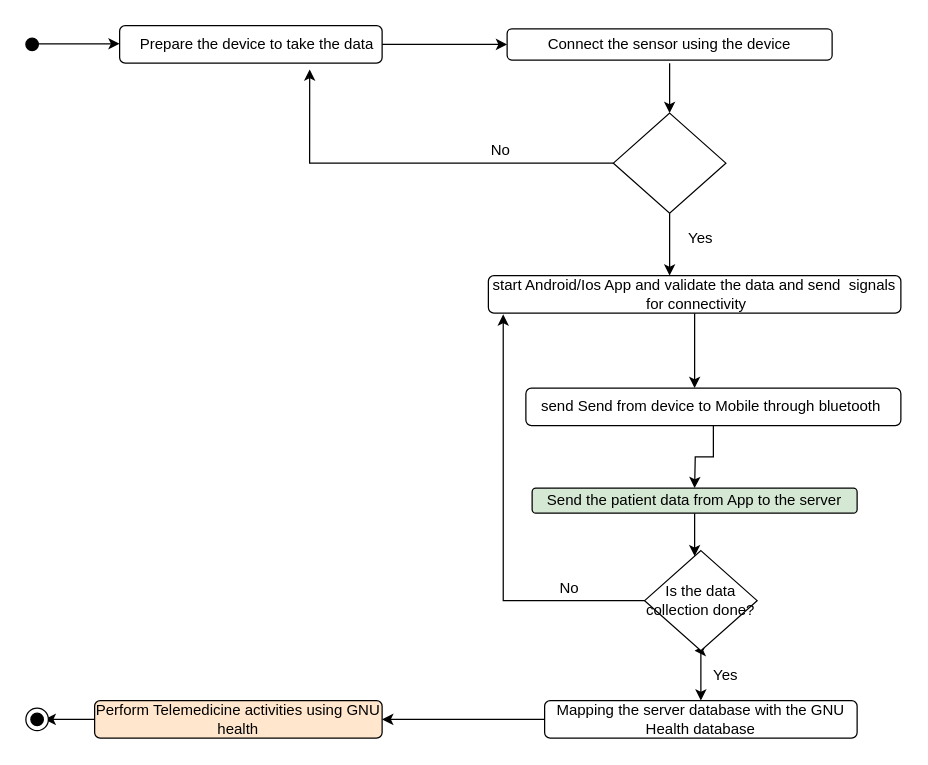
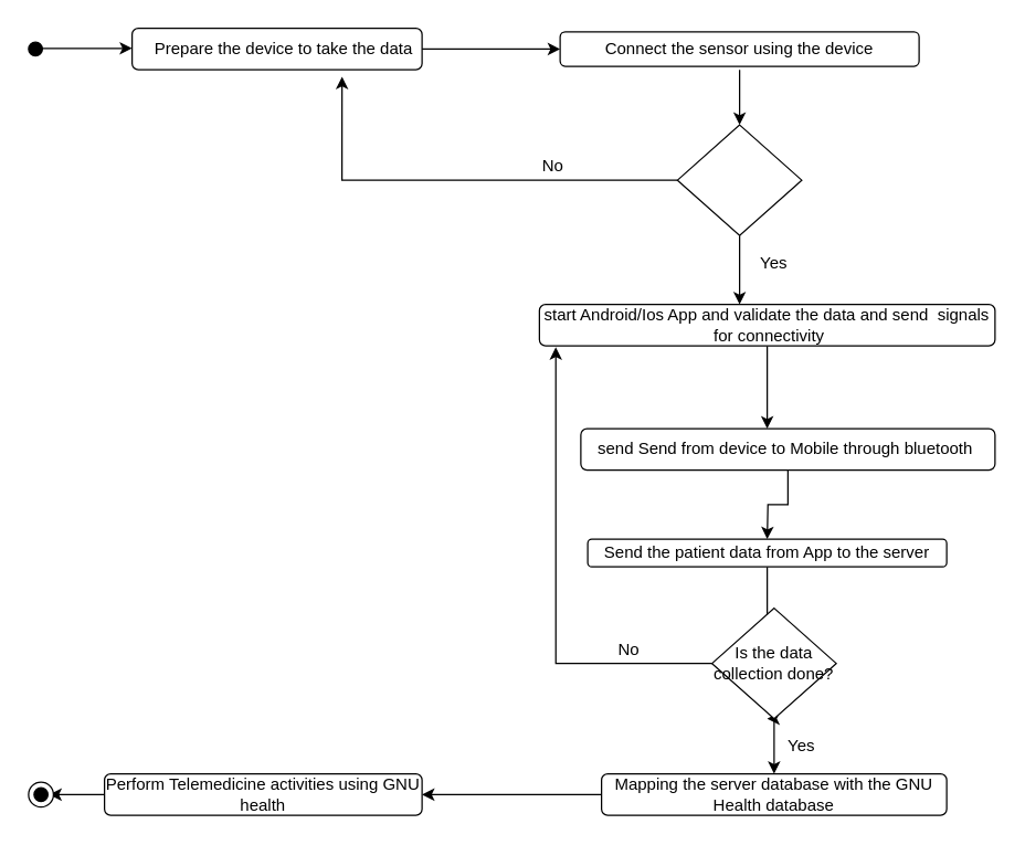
  <mxCell id="0" />
  <mxCell id="1" parent="0" />
  <mxCell id="2" value="" style="ellipse;whiteSpace=wrap;html=1;aspect=fixed;strokeColor=#000000;fillColor=#000000;" vertex="1" parent="1"><mxGeometry x="20" y="30" width="10" height="10" as="geometry" /></mxCell>
  <mxCell id="3" value="" style="endArrow=classic;html=1;" edge="1" parent="1"><mxGeometry width="50" height="50" relative="1" as="geometry"><mxPoint x="25" y="34.5" as="sourcePoint" /><mxPoint x="95" y="34.5" as="targetPoint" /><Array as="points" /></mxGeometry></mxCell>
  <mxCell id="4" value="" style="rounded=1;whiteSpace=wrap;html=1;strokeColor=#000000;fillColor=#FFFFFF;" vertex="1" parent="1"><mxGeometry x="95" y="20" width="210" height="30" as="geometry" /></mxCell>
  <mxCell id="5" value="Prepare the device to take the data" style="text;html=1;strokeColor=none;fillColor=none;align=center;verticalAlign=middle;whiteSpace=wrap;rounded=0;" vertex="1" parent="1"><mxGeometry x="95" y="27.5" width="220" height="15" as="geometry" /></mxCell>
  <mxCell id="6" value="" style="endArrow=classic;html=1;" edge="1" parent="1"><mxGeometry width="50" height="50" relative="1" as="geometry"><mxPoint x="305" y="35" as="sourcePoint" /><mxPoint x="405" y="35" as="targetPoint" /><Array as="points"><mxPoint x="345" y="35" /></Array></mxGeometry></mxCell>
  <mxCell id="7" value="" style="rounded=1;whiteSpace=wrap;html=1;strokeColor=#000000;fillColor=#FFFFFF;" vertex="1" parent="1"><mxGeometry x="405" y="22.5" width="260" height="25" as="geometry" /></mxCell>
  <mxCell id="8" style="edgeStyle=orthogonalEdgeStyle;rounded=0;orthogonalLoop=1;jettySize=auto;html=1;exitX=0.5;exitY=1;exitDx=0;exitDy=0;" edge="1" parent="1" source="9"><mxGeometry relative="1" as="geometry"><mxPoint x="535" y="90" as="targetPoint" /></mxGeometry></mxCell>
  <mxCell id="9" value="Connect the sensor using the device" style="text;html=1;strokeColor=none;fillColor=none;align=center;verticalAlign=middle;whiteSpace=wrap;rounded=0;" vertex="1" parent="1"><mxGeometry x="400" y="20" width="270" height="30" as="geometry" /></mxCell>
  <mxCell id="10" style="edgeStyle=orthogonalEdgeStyle;rounded=0;orthogonalLoop=1;jettySize=auto;html=1;exitX=0;exitY=0.5;exitDx=0;exitDy=0;entryX=0.724;entryY=1.167;entryDx=0;entryDy=0;entryPerimeter=0;" edge="1" parent="1" source="12" target="4"><mxGeometry relative="1" as="geometry"><mxPoint x="245" y="130" as="targetPoint" /></mxGeometry></mxCell>
  <mxCell id="11" style="edgeStyle=orthogonalEdgeStyle;rounded=0;orthogonalLoop=1;jettySize=auto;html=1;" edge="1" parent="1" source="12"><mxGeometry relative="1" as="geometry"><mxPoint x="535" y="220" as="targetPoint" /></mxGeometry></mxCell>
  <mxCell id="12" value="" style="rhombus;whiteSpace=wrap;html=1;strokeColor=#000000;fillColor=#FFFFFF;" vertex="1" parent="1"><mxGeometry x="490" y="90" width="90" height="80" as="geometry" /></mxCell>
  <mxCell id="13" style="edgeStyle=orthogonalEdgeStyle;rounded=0;orthogonalLoop=1;jettySize=auto;html=1;exitX=0.5;exitY=1;exitDx=0;exitDy=0;" edge="1" parent="1" source="12" target="12"><mxGeometry relative="1" as="geometry" /></mxCell>
  <mxCell id="14" value="No" style="text;html=1;strokeColor=none;fillColor=none;align=center;verticalAlign=middle;whiteSpace=wrap;rounded=0;" vertex="1" parent="1"><mxGeometry x="380" y="110" width="40" height="20" as="geometry" /></mxCell>
  <mxCell id="15" value="Yes" style="text;html=1;strokeColor=none;fillColor=none;align=center;verticalAlign=middle;whiteSpace=wrap;rounded=0;" vertex="1" parent="1"><mxGeometry x="540" y="180" width="40" height="20" as="geometry" /></mxCell>
  <mxCell id="16" style="edgeStyle=orthogonalEdgeStyle;rounded=0;orthogonalLoop=1;jettySize=auto;html=1;" edge="1" parent="1" source="17"><mxGeometry relative="1" as="geometry"><mxPoint x="555" y="310" as="targetPoint" /></mxGeometry></mxCell>
  <mxCell id="17" value="start Android/Ios App and validate the data and send &amp;nbsp;signals &amp;nbsp;for connectivity" style="rounded=1;whiteSpace=wrap;html=1;strokeColor=#000000;fillColor=#FFFFFF;" vertex="1" parent="1"><mxGeometry x="390" y="220" width="330" height="30" as="geometry" /></mxCell>
  <mxCell id="18" style="edgeStyle=orthogonalEdgeStyle;rounded=0;orthogonalLoop=1;jettySize=auto;html=1;" edge="1" parent="1" source="19"><mxGeometry relative="1" as="geometry"><mxPoint x="555" y="390" as="targetPoint" /></mxGeometry></mxCell>
  <mxCell id="19" value="send Send from device to Mobile through bluetooth&amp;nbsp;" style="rounded=1;whiteSpace=wrap;html=1;strokeColor=#000000;fillColor=#FFFFFF;" vertex="1" parent="1"><mxGeometry x="420" y="310" width="300" height="30" as="geometry" /></mxCell>
  <mxCell id="20" style="edgeStyle=orthogonalEdgeStyle;rounded=0;orthogonalLoop=1;jettySize=auto;html=1;exitX=0.5;exitY=1;exitDx=0;exitDy=0;" edge="1" parent="1" source="22"><mxGeometry relative="1" as="geometry"><mxPoint x="555" y="520" as="targetPoint" /></mxGeometry></mxCell>
  <mxCell id="21" style="edgeStyle=orthogonalEdgeStyle;rounded=0;orthogonalLoop=1;jettySize=auto;html=1;exitX=0;exitY=0.5;exitDx=0;exitDy=0;entryX=0.036;entryY=1.033;entryDx=0;entryDy=0;entryPerimeter=0;" edge="1" parent="1" source="22" target="17"><mxGeometry relative="1" as="geometry"><mxPoint x="355" y="240" as="targetPoint" /></mxGeometry></mxCell>
  <mxCell id="22" value="Is the data collection done?" style="rhombus;whiteSpace=wrap;html=1;strokeColor=#000000;fillColor=#FFFFFF;" vertex="1" parent="1"><mxGeometry x="515" y="440" width="90" height="80" as="geometry" /></mxCell>
- <mxCell id="23" value="" style="edgeStyle=orthogonalEdgeStyle;rounded=0;orthogonalLoop=1;jettySize=auto;html=1;" edge="1" parent="1" source="24" target="22"><mxGeometry relative="1" as="geometry"><Array as="points"><mxPoint x="555" y="440" /><mxPoint x="555" y="440" /></Array></mxGeometry></mxCell>
- <mxCell id="24" value="Send the patient data from App to the server" style="rounded=1;whiteSpace=wrap;html=1;strokeColor=#000000;fillColor=#d5e8d4;" vertex="1" parent="1"><mxGeometry x="425" y="390" width="260" height="20" as="geometry" /></mxCell>
+ <mxCell id="23" value="" style="edgeStyle=orthogonalEdgeStyle;rounded=0;orthogonalLoop=1;jettySize=auto;html=1;endArrow=none;" edge="1" parent="1" source="24" target="22"><mxGeometry relative="1" as="geometry"><Array as="points"><mxPoint x="555" y="440" /><mxPoint x="555" y="440" /></Array></mxGeometry></mxCell>
+ <mxCell id="24" value="Send the patient data from App to the server" style="rounded=1;whiteSpace=wrap;html=1;strokeColor=#000000;fillColor=#FFFFFF;" vertex="1" parent="1"><mxGeometry x="425" y="390" width="260" height="20" as="geometry" /></mxCell>
  <mxCell id="25" value="No" style="text;html=1;strokeColor=none;fillColor=none;align=center;verticalAlign=middle;whiteSpace=wrap;rounded=0;" vertex="1" parent="1"><mxGeometry x="435" y="460" width="40" height="20" as="geometry" /></mxCell>
  <mxCell id="26" value="Yes" style="text;html=1;strokeColor=none;fillColor=none;align=center;verticalAlign=middle;whiteSpace=wrap;rounded=0;" vertex="1" parent="1"><mxGeometry x="560" y="530" width="40" height="20" as="geometry" /></mxCell>
  <mxCell id="27" value="" style="endArrow=classic;html=1;exitX=0.5;exitY=1;exitDx=0;exitDy=0;" edge="1" parent="1" source="22"><mxGeometry width="50" height="50" relative="1" as="geometry"><mxPoint x="555" y="540" as="sourcePoint" /><mxPoint x="560" y="560" as="targetPoint" /></mxGeometry></mxCell>
  <mxCell id="28" style="edgeStyle=orthogonalEdgeStyle;rounded=0;orthogonalLoop=1;jettySize=auto;html=1;" edge="1" parent="1" source="29"><mxGeometry relative="1" as="geometry"><mxPoint x="305" y="575" as="targetPoint" /></mxGeometry></mxCell>
  <mxCell id="29" value="Mapping the server database with the GNU Health database" style="rounded=1;whiteSpace=wrap;html=1;strokeColor=#000000;fillColor=#FFFFFF;" vertex="1" parent="1"><mxGeometry x="435" y="560" width="250" height="30" as="geometry" /></mxCell>
  <mxCell id="30" style="edgeStyle=orthogonalEdgeStyle;rounded=0;orthogonalLoop=1;jettySize=auto;html=1;" edge="1" parent="1" source="31"><mxGeometry relative="1" as="geometry"><mxPoint x="35" y="575" as="targetPoint" /></mxGeometry></mxCell>
- <mxCell id="31" value="Perform Telemedicine activities using GNU health" style="rounded=1;whiteSpace=wrap;html=1;strokeColor=#000000;fillColor=#ffe6cc;" vertex="1" parent="1"><mxGeometry x="75" y="560" width="230" height="30" as="geometry" /></mxCell>
+ <mxCell id="31" value="Perform Telemedicine activities using GNU health" style="rounded=1;whiteSpace=wrap;html=1;strokeColor=#000000;fillColor=#FFFFFF;" vertex="1" parent="1"><mxGeometry x="75" y="560" width="230" height="30" as="geometry" /></mxCell>
  <mxCell id="32" value="" style="ellipse;whiteSpace=wrap;html=1;aspect=fixed;strokeColor=#000000;fillColor=#FFFFFF;" vertex="1" parent="1"><mxGeometry x="20" y="566" width="18" height="18" as="geometry" /></mxCell>
  <mxCell id="33" value="" style="ellipse;whiteSpace=wrap;html=1;aspect=fixed;strokeColor=#000000;fillColor=#000000;" vertex="1" parent="1"><mxGeometry x="24" y="570" width="10" height="10" as="geometry" /></mxCell>
